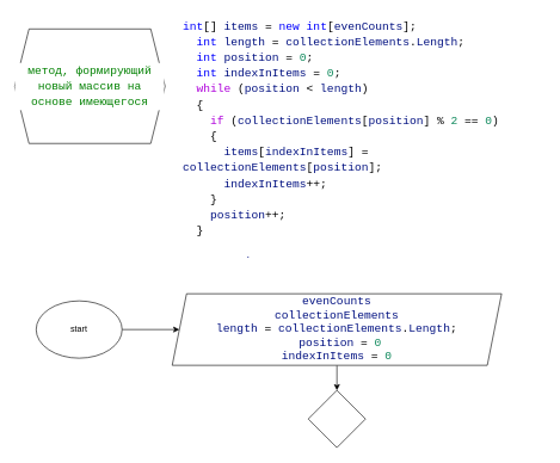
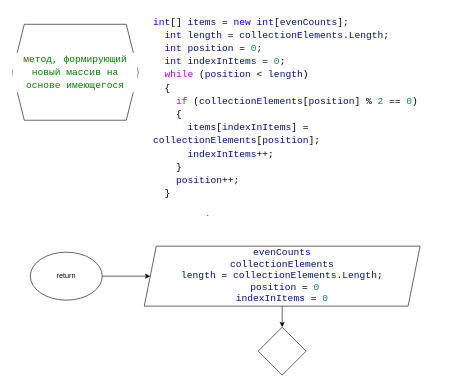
  <mxCell id="0" />
  <mxCell id="1" parent="0" />
  <mxCell id="2" value="&lt;div style=&quot;background-color: rgb(255 , 255 , 255) ; font-family: &amp;#34;consolas&amp;#34; , &amp;#34;courier new&amp;#34; , monospace ; font-size: 16px ; line-height: 22px&quot;&gt;&lt;span style=&quot;color: #008000&quot;&gt;метод, формирующий новый массив на основе имеющегося&lt;/span&gt;&lt;/div&gt;" style="shape=hexagon;perimeter=hexagonPerimeter2;whiteSpace=wrap;html=1;fixedSize=1;" vertex="1" parent="1"><mxGeometry x="20" y="40" width="210" height="160" as="geometry" /></mxCell>
  <mxCell id="3" value="&lt;h1&gt;&lt;div style=&quot;background-color: rgb(255 , 255 , 255) ; font-family: &amp;#34;consolas&amp;#34; , &amp;#34;courier new&amp;#34; , monospace ; font-weight: normal ; font-size: 16px ; line-height: 22px&quot;&gt;&lt;div&gt;&lt;span style=&quot;color: #0000ff&quot;&gt;int&lt;/span&gt;[] &lt;span style=&quot;color: #001080&quot;&gt;items&lt;/span&gt; = &lt;span style=&quot;color: #0000ff&quot;&gt;new&lt;/span&gt; &lt;span style=&quot;color: #0000ff&quot;&gt;int&lt;/span&gt;[&lt;span style=&quot;color: #001080&quot;&gt;evenCounts&lt;/span&gt;];&lt;/div&gt;&lt;div&gt;&amp;nbsp; &lt;span style=&quot;color: #0000ff&quot;&gt;int&lt;/span&gt; &lt;span style=&quot;color: #001080&quot;&gt;length&lt;/span&gt; = &lt;span style=&quot;color: #001080&quot;&gt;collectionElements&lt;/span&gt;.&lt;span style=&quot;color: #001080&quot;&gt;Length&lt;/span&gt;;&lt;/div&gt;&lt;div&gt;&amp;nbsp; &lt;span style=&quot;color: #0000ff&quot;&gt;int&lt;/span&gt; &lt;span style=&quot;color: #001080&quot;&gt;position&lt;/span&gt; = &lt;span style=&quot;color: #098658&quot;&gt;0&lt;/span&gt;;&lt;/div&gt;&lt;div&gt;&amp;nbsp; &lt;span style=&quot;color: #0000ff&quot;&gt;int&lt;/span&gt; &lt;span style=&quot;color: #001080&quot;&gt;indexInItems&lt;/span&gt; = &lt;span style=&quot;color: #098658&quot;&gt;0&lt;/span&gt;;&lt;/div&gt;&lt;div&gt;&amp;nbsp; &lt;span style=&quot;color: #af00db&quot;&gt;while&lt;/span&gt; (&lt;span style=&quot;color: #001080&quot;&gt;position&lt;/span&gt; &amp;lt; &lt;span style=&quot;color: #001080&quot;&gt;length&lt;/span&gt;)&lt;/div&gt;&lt;div&gt;&amp;nbsp; {&lt;/div&gt;&lt;div&gt;&amp;nbsp; &amp;nbsp; &lt;span style=&quot;color: #af00db&quot;&gt;if&lt;/span&gt; (&lt;span style=&quot;color: #001080&quot;&gt;collectionElements&lt;/span&gt;[&lt;span style=&quot;color: #001080&quot;&gt;position&lt;/span&gt;] % &lt;span style=&quot;color: #098658&quot;&gt;2&lt;/span&gt; == &lt;span style=&quot;color: #098658&quot;&gt;0&lt;/span&gt;)&lt;/div&gt;&lt;div&gt;&amp;nbsp; &amp;nbsp; {&lt;/div&gt;&lt;div&gt;&amp;nbsp; &amp;nbsp; &amp;nbsp; &lt;span style=&quot;color: #001080&quot;&gt;items&lt;/span&gt;[&lt;span style=&quot;color: #001080&quot;&gt;indexInItems&lt;/span&gt;] = &lt;span style=&quot;color: #001080&quot;&gt;collectionElements&lt;/span&gt;[&lt;span style=&quot;color: #001080&quot;&gt;position&lt;/span&gt;];&lt;/div&gt;&lt;div&gt;&amp;nbsp; &amp;nbsp; &amp;nbsp; &lt;span style=&quot;color: #001080&quot;&gt;indexInItems&lt;/span&gt;++;&lt;/div&gt;&lt;div&gt;&amp;nbsp; &amp;nbsp; }&lt;/div&gt;&lt;div&gt;&amp;nbsp; &amp;nbsp; &lt;span style=&quot;color: #001080&quot;&gt;position&lt;/span&gt;++;&lt;/div&gt;&lt;div&gt;&amp;nbsp; }&lt;/div&gt;&lt;br&gt;&lt;div&gt;&amp;nbsp; &lt;span style=&quot;color: #af00db&quot;&gt;return&lt;/span&gt; &lt;span style=&quot;color: #001080&quot;&gt;items&lt;/span&gt;;&lt;/div&gt;&lt;/div&gt;&lt;/h1&gt;" style="text;html=1;strokeColor=none;fillColor=none;spacing=5;spacingTop=-20;whiteSpace=wrap;overflow=hidden;rounded=0;" vertex="1" parent="1"><mxGeometry x="250" y="20" width="510" height="340" as="geometry" /></mxCell>
  <mxCell id="4" style="edgeStyle=none;html=1;" edge="1" parent="1" source="5" target="7"><mxGeometry relative="1" as="geometry" /></mxCell>
- <mxCell id="5" value="start" style="ellipse;whiteSpace=wrap;html=1;" vertex="1" parent="1"><mxGeometry x="50" y="420" width="120" height="80" as="geometry" /></mxCell>
+ <mxCell id="5" value="return" style="ellipse;whiteSpace=wrap;html=1;" vertex="1" parent="1"><mxGeometry x="50" y="420" width="120" height="80" as="geometry" /></mxCell>
  <mxCell id="6" value="" style="edgeStyle=none;html=1;" edge="1" parent="1" source="7" target="8"><mxGeometry relative="1" as="geometry" /></mxCell>
  <mxCell id="7" value="&lt;span style=&quot;color: rgb(0 , 16 , 128) ; font-family: &amp;#34;consolas&amp;#34; , &amp;#34;courier new&amp;#34; , monospace ; font-size: 16px ; text-align: left ; background-color: rgb(255 , 255 , 255)&quot;&gt;evenCounts&lt;br&gt;&lt;/span&gt;&lt;span style=&quot;color: rgb(0 , 16 , 128) ; font-family: &amp;#34;consolas&amp;#34; , &amp;#34;courier new&amp;#34; , monospace ; font-size: 16px ; text-align: left ; background-color: rgb(255 , 255 , 255)&quot;&gt;collectionElements&lt;br&gt;&lt;/span&gt;&lt;span style=&quot;font-family: &amp;#34;consolas&amp;#34; , &amp;#34;courier new&amp;#34; , monospace ; font-size: 16px ; text-align: left ; color: rgb(0 , 16 , 128)&quot;&gt;length&lt;/span&gt;&lt;span style=&quot;font-family: &amp;#34;consolas&amp;#34; , &amp;#34;courier new&amp;#34; , monospace ; font-size: 16px ; text-align: left&quot;&gt;&amp;nbsp;&lt;/span&gt;&lt;span style=&quot;font-family: &amp;#34;consolas&amp;#34; , &amp;#34;courier new&amp;#34; , monospace ; font-size: 16px ; text-align: left&quot;&gt;=&lt;/span&gt;&lt;span style=&quot;font-family: &amp;#34;consolas&amp;#34; , &amp;#34;courier new&amp;#34; , monospace ; font-size: 16px ; text-align: left&quot;&gt;&amp;nbsp;&lt;/span&gt;&lt;span style=&quot;font-family: &amp;#34;consolas&amp;#34; , &amp;#34;courier new&amp;#34; , monospace ; font-size: 16px ; text-align: left ; color: rgb(0 , 16 , 128)&quot;&gt;collectionElements&lt;/span&gt;&lt;span style=&quot;font-family: &amp;#34;consolas&amp;#34; , &amp;#34;courier new&amp;#34; , monospace ; font-size: 16px ; text-align: left&quot;&gt;.&lt;/span&gt;&lt;span style=&quot;font-family: &amp;#34;consolas&amp;#34; , &amp;#34;courier new&amp;#34; , monospace ; font-size: 16px ; text-align: left ; color: rgb(0 , 16 , 128)&quot;&gt;Length&lt;/span&gt;&lt;span style=&quot;font-family: &amp;#34;consolas&amp;#34; , &amp;#34;courier new&amp;#34; , monospace ; font-size: 16px ; text-align: left&quot;&gt;;&lt;/span&gt;&lt;div style=&quot;font-family: &amp;#34;consolas&amp;#34; , &amp;#34;courier new&amp;#34; , monospace ; font-size: 16px&quot;&gt;&amp;nbsp;&lt;span style=&quot;color: rgb(0 , 16 , 128)&quot;&gt;position&lt;/span&gt;&amp;nbsp;=&amp;nbsp;&lt;span style=&quot;color: rgb(9 , 134 , 88)&quot;&gt;0&lt;/span&gt;&lt;/div&gt;&lt;div style=&quot;font-family: &amp;#34;consolas&amp;#34; , &amp;#34;courier new&amp;#34; , monospace ; font-size: 16px&quot;&gt;&lt;span style=&quot;text-align: left ; color: rgb(0 , 16 , 128)&quot;&gt;indexInItems&lt;/span&gt;&lt;span style=&quot;text-align: left&quot;&gt;&amp;nbsp;&lt;/span&gt;&lt;span style=&quot;text-align: left&quot;&gt;=&lt;/span&gt;&lt;span style=&quot;text-align: left&quot;&gt;&amp;nbsp;&lt;/span&gt;&lt;span style=&quot;text-align: left ; color: rgb(9 , 134 , 88)&quot;&gt;0&lt;/span&gt;&lt;br&gt;&lt;/div&gt;" style="shape=parallelogram;perimeter=parallelogramPerimeter;whiteSpace=wrap;html=1;fixedSize=1;" vertex="1" parent="1"><mxGeometry x="240" y="410" width="460" height="100" as="geometry" /></mxCell>
  <mxCell id="8" value="" style="rhombus;whiteSpace=wrap;html=1;" vertex="1" parent="1"><mxGeometry x="430" y="545" width="80" height="80" as="geometry" /></mxCell>
